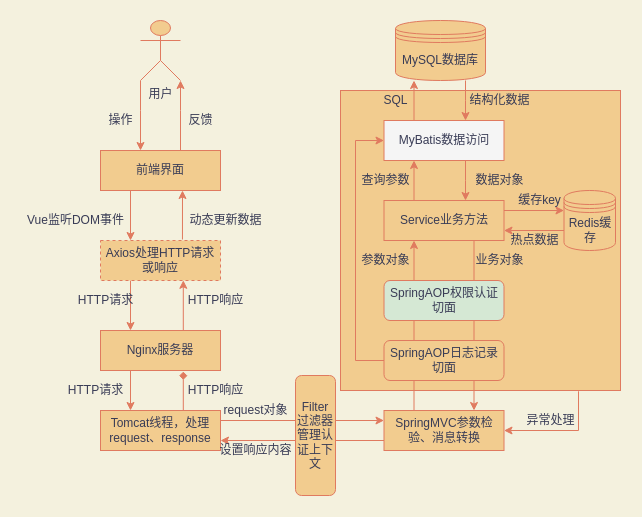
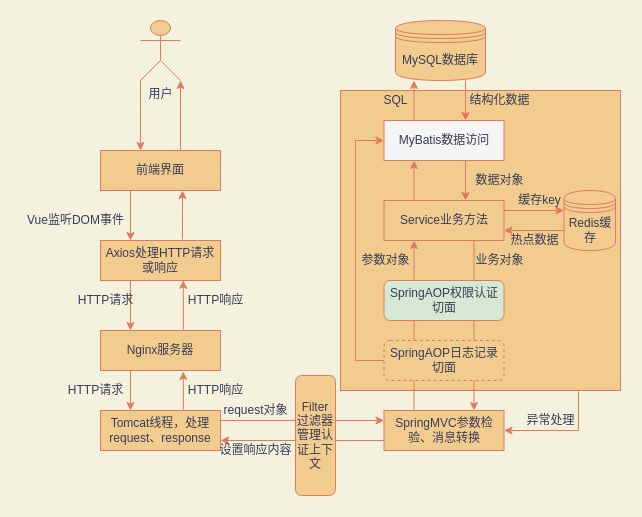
  <mxCell id="0" />
  <mxCell id="1" parent="0" />
  <mxCell id="2" value="" style="rounded=0;whiteSpace=wrap;html=1;fillColor=#F2CC8F;strokeColor=#E07A5F;" vertex="1" parent="1"><mxGeometry x="340" y="90" width="280" height="300" as="geometry" /></mxCell>
  <mxCell id="3" value="" style="edgeStyle=none;rounded=0;orthogonalLoop=1;jettySize=auto;html=1;entryX=0.25;entryY=1;entryDx=0;entryDy=0;exitX=0.25;exitY=0;exitDx=0;exitDy=0;labelBackgroundColor=#F4F1DE;strokeColor=#E07A5F;fontColor=#393C56;" edge="1" parent="1" source="22" target="26"><mxGeometry relative="1" as="geometry"><mxPoint x="414" y="400" as="sourcePoint" /><mxPoint x="218.16" y="408.2" as="targetPoint" /></mxGeometry></mxCell>
  <mxCell id="4" value="" style="edgeStyle=orthogonalEdgeStyle;rounded=0;orthogonalLoop=1;jettySize=auto;html=1;entryX=0.25;entryY=0;entryDx=0;entryDy=0;labelBackgroundColor=#F4F1DE;strokeColor=#E07A5F;fontColor=#393C56;" edge="1" parent="1" source="6" target="9"><mxGeometry relative="1" as="geometry"><Array as="points"><mxPoint x="130" y="170" /><mxPoint x="130" y="170" /></Array></mxGeometry></mxCell>
  <mxCell id="5" value="" style="edgeStyle=orthogonalEdgeStyle;rounded=0;orthogonalLoop=1;jettySize=auto;html=1;labelBackgroundColor=#F4F1DE;strokeColor=#E07A5F;fontColor=#393C56;" edge="1" parent="1" source="6" target="49"><mxGeometry relative="1" as="geometry"><Array as="points"><mxPoint x="180" y="110" /><mxPoint x="180" y="110" /></Array></mxGeometry></mxCell>
  <mxCell id="6" value="前端界面" style="rounded=0;whiteSpace=wrap;html=1;fillColor=#F2CC8F;strokeColor=#E07A5F;fontColor=#393C56;" vertex="1" parent="1"><mxGeometry x="100" y="150" width="120" height="40" as="geometry" /></mxCell>
  <mxCell id="7" value="" style="rounded=0;orthogonalLoop=1;jettySize=auto;html=1;exitX=0.683;exitY=-0.025;exitDx=0;exitDy=0;exitPerimeter=0;labelBackgroundColor=#F4F1DE;strokeColor=#E07A5F;fontColor=#393C56;" edge="1" parent="1" source="9"><mxGeometry relative="1" as="geometry"><mxPoint x="182" y="190" as="targetPoint" /></mxGeometry></mxCell>
  <mxCell id="8" value="" style="edgeStyle=none;rounded=0;orthogonalLoop=1;jettySize=auto;html=1;exitX=0.25;exitY=1;exitDx=0;exitDy=0;entryX=0.25;entryY=0;entryDx=0;entryDy=0;labelBackgroundColor=#F4F1DE;strokeColor=#E07A5F;fontColor=#393C56;" edge="1" parent="1" source="9" target="14"><mxGeometry relative="1" as="geometry" /></mxCell>
- <mxCell id="9" value="Axios处理HTTP请求或响应" style="whiteSpace=wrap;html=1;rounded=0;fillColor=#F2CC8F;strokeColor=#E07A5F;fontColor=#393C56;dashed=1;" vertex="1" parent="1"><mxGeometry x="100" y="240" width="120" height="40" as="geometry" /></mxCell>
+ <mxCell id="9" value="Axios处理HTTP请求或响应" style="whiteSpace=wrap;html=1;rounded=0;fillColor=#F2CC8F;strokeColor=#E07A5F;fontColor=#393C56;" vertex="1" parent="1"><mxGeometry x="100" y="240" width="120" height="40" as="geometry" /></mxCell>
  <mxCell id="10" value="Vue监听DOM事件" style="text;html=1;align=center;verticalAlign=middle;resizable=0;points=[];autosize=1;strokeColor=none;fillColor=none;fontColor=#393C56;" vertex="1" parent="1"><mxGeometry x="20" y="210" width="110" height="20" as="geometry" /></mxCell>
- <mxCell id="11" value="动态更新数据" style="text;html=1;align=center;verticalAlign=middle;resizable=0;points=[];autosize=1;strokeColor=none;fillColor=none;fontColor=#393C56;" vertex="1" parent="1"><mxGeometry x="180" y="210" width="90" height="20" as="geometry" /></mxCell>
  <mxCell id="12" value="" style="edgeStyle=none;rounded=0;orthogonalLoop=1;jettySize=auto;html=1;exitX=0.69;exitY=0.005;exitDx=0;exitDy=0;exitPerimeter=0;entryX=0.69;entryY=0.995;entryDx=0;entryDy=0;entryPerimeter=0;labelBackgroundColor=#F4F1DE;strokeColor=#E07A5F;fontColor=#393C56;" edge="1" parent="1" source="14" target="9"><mxGeometry relative="1" as="geometry"><mxPoint x="180" y="250" as="targetPoint" /></mxGeometry></mxCell>
  <mxCell id="13" value="" style="edgeStyle=none;rounded=0;orthogonalLoop=1;jettySize=auto;html=1;exitX=0.25;exitY=1;exitDx=0;exitDy=0;labelBackgroundColor=#F4F1DE;strokeColor=#E07A5F;fontColor=#393C56;" edge="1" parent="1" source="14"><mxGeometry relative="1" as="geometry"><mxPoint x="125" y="360" as="sourcePoint" /><mxPoint x="130" y="410" as="targetPoint" /></mxGeometry></mxCell>
  <mxCell id="14" value="Nginx服务器" style="rounded=0;whiteSpace=wrap;html=1;fillColor=#F2CC8F;strokeColor=#E07A5F;fontColor=#393C56;" vertex="1" parent="1"><mxGeometry x="100" y="330" width="120" height="40" as="geometry" /></mxCell>
  <mxCell id="15" style="edgeStyle=none;rounded=0;orthogonalLoop=1;jettySize=auto;html=1;entryX=0.5;entryY=1;entryDx=0;entryDy=0;labelBackgroundColor=#F4F1DE;strokeColor=#E07A5F;fontColor=#393C56;" edge="1" parent="1" source="14" target="14"><mxGeometry relative="1" as="geometry" /></mxCell>
  <mxCell id="16" value="HTTP请求" style="text;html=1;align=center;verticalAlign=middle;resizable=0;points=[];autosize=1;strokeColor=none;fillColor=none;fontColor=#393C56;" vertex="1" parent="1"><mxGeometry x="70" y="290" width="70" height="20" as="geometry" /></mxCell>
  <mxCell id="17" value="HTTP响应" style="text;html=1;align=center;verticalAlign=middle;resizable=0;points=[];autosize=1;strokeColor=none;fillColor=none;fontColor=#393C56;" vertex="1" parent="1"><mxGeometry x="180" y="290" width="70" height="20" as="geometry" /></mxCell>
  <mxCell id="18" value="" style="edgeStyle=orthogonalEdgeStyle;rounded=0;orthogonalLoop=1;jettySize=auto;html=1;exitX=1;exitY=0.25;exitDx=0;exitDy=0;entryX=0;entryY=0.25;entryDx=0;entryDy=0;labelBackgroundColor=#F4F1DE;strokeColor=#E07A5F;fontColor=#393C56;" edge="1" parent="1" source="20" target="22"><mxGeometry relative="1" as="geometry" /></mxCell>
- <mxCell id="19" value="" style="edgeStyle=orthogonalEdgeStyle;rounded=0;orthogonalLoop=1;jettySize=auto;html=1;exitX=0.75;exitY=0;exitDx=0;exitDy=0;entryX=0.69;entryY=1.025;entryDx=0;entryDy=0;entryPerimeter=0;labelBackgroundColor=#F4F1DE;strokeColor=#E07A5F;fontColor=#393C56;endArrow=diamond;" edge="1" parent="1" source="20" target="14"><mxGeometry relative="1" as="geometry"><mxPoint x="183" y="380" as="targetPoint" /><Array as="points"><mxPoint x="183" y="410" /></Array></mxGeometry></mxCell>
+ <mxCell id="19" value="" style="edgeStyle=orthogonalEdgeStyle;rounded=0;orthogonalLoop=1;jettySize=auto;html=1;exitX=0.75;exitY=0;exitDx=0;exitDy=0;entryX=0.69;entryY=1.025;entryDx=0;entryDy=0;entryPerimeter=0;labelBackgroundColor=#F4F1DE;strokeColor=#E07A5F;fontColor=#393C56;" edge="1" parent="1" source="20" target="14"><mxGeometry relative="1" as="geometry"><mxPoint x="183" y="380" as="targetPoint" /><Array as="points"><mxPoint x="183" y="410" /></Array></mxGeometry></mxCell>
  <mxCell id="20" value="Tomcat线程，处理request、response" style="whiteSpace=wrap;html=1;rounded=0;fillColor=#F2CC8F;strokeColor=#E07A5F;fontColor=#393C56;" vertex="1" parent="1"><mxGeometry x="100" y="410" width="120" height="40" as="geometry" /></mxCell>
  <mxCell id="21" value="" style="edgeStyle=orthogonalEdgeStyle;rounded=0;orthogonalLoop=1;jettySize=auto;html=1;entryX=1;entryY=0.75;entryDx=0;entryDy=0;labelBackgroundColor=#F4F1DE;strokeColor=#E07A5F;fontColor=#393C56;" edge="1" parent="1" source="22" target="20"><mxGeometry relative="1" as="geometry"><Array as="points"><mxPoint x="320" y="440" /><mxPoint x="320" y="440" /></Array></mxGeometry></mxCell>
  <mxCell id="22" value="SpringMVC参数检验、消息转换" style="whiteSpace=wrap;html=1;rounded=0;fillColor=#F2CC8F;strokeColor=#E07A5F;fontColor=#393C56;" vertex="1" parent="1"><mxGeometry x="383.5" y="410" width="120" height="40" as="geometry" /></mxCell>
  <mxCell id="23" value="" style="edgeStyle=none;rounded=0;orthogonalLoop=1;jettySize=auto;html=1;entryX=0.25;entryY=1;entryDx=0;entryDy=0;exitX=0.25;exitY=0;exitDx=0;exitDy=0;labelBackgroundColor=#F4F1DE;strokeColor=#E07A5F;fontColor=#393C56;" edge="1" parent="1" source="26" target="29"><mxGeometry relative="1" as="geometry" /></mxCell>
  <mxCell id="24" value="" style="edgeStyle=none;rounded=0;orthogonalLoop=1;jettySize=auto;html=1;exitX=0.75;exitY=1;exitDx=0;exitDy=0;entryX=0.75;entryY=0;entryDx=0;entryDy=0;labelBackgroundColor=#F4F1DE;strokeColor=#E07A5F;fontColor=#393C56;" edge="1" parent="1" source="26" target="22"><mxGeometry relative="1" as="geometry"><mxPoint x="458.5" y="350" as="sourcePoint" /><mxPoint x="458.5" y="400" as="targetPoint" /></mxGeometry></mxCell>
  <mxCell id="25" value="" style="edgeStyle=none;rounded=0;orthogonalLoop=1;jettySize=auto;html=1;exitX=1;exitY=0.25;exitDx=0;exitDy=0;entryX=0;entryY=0.25;entryDx=0;entryDy=0;labelBackgroundColor=#F4F1DE;strokeColor=#E07A5F;fontColor=#393C56;" edge="1" parent="1" source="26"><mxGeometry relative="1" as="geometry"><mxPoint x="563.5" y="210" as="targetPoint" /></mxGeometry></mxCell>
  <mxCell id="26" value="Service业务方法" style="whiteSpace=wrap;html=1;rounded=0;fillColor=#F2CC8F;strokeColor=#E07A5F;fontColor=#393C56;" vertex="1" parent="1"><mxGeometry x="383.5" y="200" width="120" height="40" as="geometry" /></mxCell>
  <mxCell id="27" value="" style="edgeStyle=none;rounded=0;orthogonalLoop=1;jettySize=auto;html=1;entryX=0.25;entryY=1;entryDx=0;entryDy=0;exitX=0.25;exitY=0;exitDx=0;exitDy=0;labelBackgroundColor=#F4F1DE;strokeColor=#E07A5F;fontColor=#393C56;" edge="1" parent="1" source="29"><mxGeometry relative="1" as="geometry"><mxPoint x="413.5" y="80" as="targetPoint" /></mxGeometry></mxCell>
  <mxCell id="28" value="" style="edgeStyle=orthogonalEdgeStyle;rounded=0;orthogonalLoop=1;jettySize=auto;html=1;labelBackgroundColor=#F4F1DE;strokeColor=#E07A5F;fontColor=#393C56;" edge="1" parent="1" source="29" target="26"><mxGeometry relative="1" as="geometry"><Array as="points"><mxPoint x="465" y="180" /><mxPoint x="465" y="180" /></Array></mxGeometry></mxCell>
  <mxCell id="29" value="MyBatis数据访问" style="whiteSpace=wrap;html=1;rounded=0;fillColor=#f5f5f5;strokeColor=#E07A5F;fontColor=#393C56;" vertex="1" parent="1"><mxGeometry x="383.5" y="120" width="120" height="40" as="geometry" /></mxCell>
  <mxCell id="30" value="" style="edgeStyle=orthogonalEdgeStyle;rounded=0;orthogonalLoop=1;jettySize=auto;html=1;labelBackgroundColor=#F4F1DE;strokeColor=#E07A5F;fontColor=#393C56;" edge="1" parent="1" target="29"><mxGeometry relative="1" as="geometry"><mxPoint x="465" y="80" as="sourcePoint" /><Array as="points"><mxPoint x="465" y="100" /><mxPoint x="465" y="100" /></Array></mxGeometry></mxCell>
  <mxCell id="31" value="" style="edgeStyle=none;rounded=0;orthogonalLoop=1;jettySize=auto;html=1;entryX=1;entryY=0.75;entryDx=0;entryDy=0;exitX=0;exitY=0.75;exitDx=0;exitDy=0;labelBackgroundColor=#F4F1DE;strokeColor=#E07A5F;fontColor=#393C56;" edge="1" parent="1" target="26"><mxGeometry relative="1" as="geometry"><mxPoint x="563.5" y="230" as="sourcePoint" /></mxGeometry></mxCell>
  <mxCell id="32" value="SQL" style="text;html=1;align=center;verticalAlign=middle;resizable=0;points=[];autosize=1;strokeColor=none;fillColor=none;fontColor=#393C56;" vertex="1" parent="1"><mxGeometry x="375" y="90" width="40" height="20" as="geometry" /></mxCell>
  <mxCell id="33" value="结构化数据" style="text;html=1;align=center;verticalAlign=middle;resizable=0;points=[];autosize=1;strokeColor=none;fillColor=none;fontColor=#393C56;" vertex="1" parent="1"><mxGeometry x="458.5" y="90" width="80" height="20" as="geometry" /></mxCell>
- <mxCell id="34" value="查询参数" style="text;html=1;align=center;verticalAlign=middle;resizable=0;points=[];autosize=1;strokeColor=none;fillColor=none;fontColor=#393C56;" vertex="1" parent="1"><mxGeometry x="355" y="170" width="60" height="20" as="geometry" /></mxCell>
  <mxCell id="35" value="数据对象" style="text;html=1;align=center;verticalAlign=middle;resizable=0;points=[];autosize=1;strokeColor=none;fillColor=none;fontColor=#393C56;" vertex="1" parent="1"><mxGeometry x="468.5" y="170" width="60" height="20" as="geometry" /></mxCell>
  <mxCell id="36" value="业务对象" style="text;html=1;align=center;verticalAlign=middle;resizable=0;points=[];autosize=1;strokeColor=none;fillColor=none;fontColor=#393C56;" vertex="1" parent="1"><mxGeometry x="468.5" y="250" width="60" height="20" as="geometry" /></mxCell>
  <mxCell id="37" value="缓存key" style="text;html=1;align=center;verticalAlign=middle;resizable=0;points=[];autosize=1;strokeColor=none;fillColor=none;fontColor=#393C56;" vertex="1" parent="1"><mxGeometry x="508.5" y="190" width="60" height="20" as="geometry" /></mxCell>
  <mxCell id="38" value="热点数据" style="text;html=1;align=center;verticalAlign=middle;resizable=0;points=[];autosize=1;strokeColor=none;fillColor=none;fontColor=#393C56;" vertex="1" parent="1"><mxGeometry x="503.5" y="230" width="60" height="20" as="geometry" /></mxCell>
  <mxCell id="39" value="request对象" style="text;html=1;align=center;verticalAlign=middle;resizable=0;points=[];autosize=1;strokeColor=none;fillColor=none;fontColor=#393C56;" vertex="1" parent="1"><mxGeometry x="215" y="400" width="80" height="20" as="geometry" /></mxCell>
  <mxCell id="40" value="SpringAOP权限认证切面" style="whiteSpace=wrap;html=1;rounded=1;shadow=0;fillColor=#d5e8d4;strokeColor=#E07A5F;fontColor=#393C56;" vertex="1" parent="1"><mxGeometry x="383.5" y="280" width="120" height="40" as="geometry" /></mxCell>
  <mxCell id="41" value="" style="edgeStyle=orthogonalEdgeStyle;rounded=0;sketch=0;orthogonalLoop=1;jettySize=auto;html=1;fontColor=#393C56;strokeColor=#E07A5F;fillColor=#F2CC8F;entryX=0;entryY=0.5;entryDx=0;entryDy=0;" edge="1" parent="1" source="42" target="29"><mxGeometry relative="1" as="geometry"><mxPoint x="325" y="130" as="targetPoint" /><Array as="points"><mxPoint x="355" y="360" /><mxPoint x="355" y="140" /></Array></mxGeometry></mxCell>
- <mxCell id="42" value="SpringAOP日志记录切面" style="whiteSpace=wrap;html=1;rounded=1;fillColor=#F2CC8F;strokeColor=#E07A5F;fontColor=#393C56;" vertex="1" parent="1"><mxGeometry x="383.5" y="340" width="120" height="40" as="geometry" /></mxCell>
+ <mxCell id="42" value="SpringAOP日志记录切面" style="whiteSpace=wrap;html=1;rounded=1;fillColor=#F2CC8F;strokeColor=#E07A5F;fontColor=#393C56;dashed=1;" vertex="1" parent="1"><mxGeometry x="383.5" y="340" width="120" height="40" as="geometry" /></mxCell>
  <mxCell id="43" value="参数对象" style="text;html=1;align=center;verticalAlign=middle;resizable=0;points=[];autosize=1;strokeColor=none;fillColor=none;fontColor=#393C56;" vertex="1" parent="1"><mxGeometry x="355" y="250" width="60" height="20" as="geometry" /></mxCell>
  <mxCell id="44" value="设置响应内容" style="text;html=1;align=center;verticalAlign=middle;resizable=0;points=[];autosize=1;strokeColor=none;fillColor=none;fontColor=#393C56;" vertex="1" parent="1"><mxGeometry x="210" y="440" width="90" height="20" as="geometry" /></mxCell>
  <mxCell id="45" value="Filter过滤器管理认证上下文" style="whiteSpace=wrap;html=1;rounded=1;fillColor=#F2CC8F;strokeColor=#E07A5F;fontColor=#393C56;" vertex="1" parent="1"><mxGeometry x="295" y="375" width="40" height="120" as="geometry" /></mxCell>
  <mxCell id="46" value="HTTP响应" style="text;html=1;align=center;verticalAlign=middle;resizable=0;points=[];autosize=1;strokeColor=none;fillColor=none;fontColor=#393C56;" vertex="1" parent="1"><mxGeometry x="180" y="380" width="70" height="20" as="geometry" /></mxCell>
  <mxCell id="47" value="HTTP请求" style="text;html=1;align=center;verticalAlign=middle;resizable=0;points=[];autosize=1;strokeColor=none;fillColor=none;fontColor=#393C56;" vertex="1" parent="1"><mxGeometry x="60" y="380" width="70" height="20" as="geometry" /></mxCell>
  <mxCell id="48" value="" style="edgeStyle=orthogonalEdgeStyle;rounded=0;orthogonalLoop=1;jettySize=auto;html=1;labelBackgroundColor=#F4F1DE;strokeColor=#E07A5F;fontColor=#393C56;" edge="1" parent="1" source="49" target="6"><mxGeometry relative="1" as="geometry"><Array as="points"><mxPoint x="140" y="110" /><mxPoint x="140" y="110" /></Array></mxGeometry></mxCell>
  <mxCell id="49" value="用户" style="shape=umlActor;verticalLabelPosition=bottom;verticalAlign=top;html=1;outlineConnect=0;rounded=0;shadow=0;fillColor=#F2CC8F;strokeColor=#E07A5F;fontColor=#393C56;" vertex="1" parent="1"><mxGeometry x="140" y="20" width="40" height="60" as="geometry" /></mxCell>
- <mxCell id="50" value="操作" style="text;html=1;align=center;verticalAlign=middle;resizable=0;points=[];autosize=1;strokeColor=none;fillColor=none;fontColor=#393C56;" vertex="1" parent="1"><mxGeometry x="100" y="110" width="40" height="20" as="geometry" /></mxCell>
- <mxCell id="51" value="反馈" style="text;html=1;align=center;verticalAlign=middle;resizable=0;points=[];autosize=1;strokeColor=none;fillColor=none;fontColor=#393C56;" vertex="1" parent="1"><mxGeometry x="180" y="110" width="40" height="20" as="geometry" /></mxCell>
  <mxCell id="52" value="Redis缓存" style="shape=datastore;whiteSpace=wrap;html=1;rounded=0;shadow=0;fillColor=#F2CC8F;strokeColor=#E07A5F;fontColor=#393C56;" vertex="1" parent="1"><mxGeometry x="563.5" y="190" width="51.5" height="60" as="geometry" /></mxCell>
  <mxCell id="53" value="MySQL数据库" style="shape=datastore;whiteSpace=wrap;html=1;rounded=0;shadow=0;fillColor=#F2CC8F;strokeColor=#E07A5F;fontColor=#393C56;" vertex="1" parent="1"><mxGeometry x="395" y="20" width="90" height="60" as="geometry" /></mxCell>
  <mxCell id="54" value="" style="edgeStyle=orthogonalEdgeStyle;rounded=0;sketch=0;orthogonalLoop=1;jettySize=auto;html=1;fontColor=#393C56;strokeColor=#E07A5F;fillColor=#F2CC8F;entryX=1;entryY=0.5;entryDx=0;entryDy=0;" edge="1" parent="1" target="22"><mxGeometry relative="1" as="geometry"><mxPoint x="578" y="390" as="sourcePoint" /><mxPoint x="710" y="460" as="targetPoint" /><Array as="points"><mxPoint x="578" y="391" /><mxPoint x="578" y="430" /></Array></mxGeometry></mxCell>
  <mxCell id="55" value="异常处理" style="text;html=1;align=center;verticalAlign=middle;resizable=0;points=[];autosize=1;strokeColor=none;fillColor=none;fontColor=#393C56;" vertex="1" parent="1"><mxGeometry x="520" y="410" width="60" height="20" as="geometry" /></mxCell>
